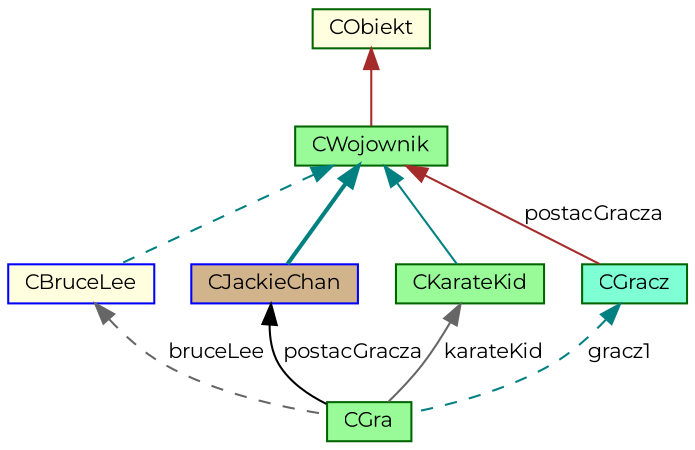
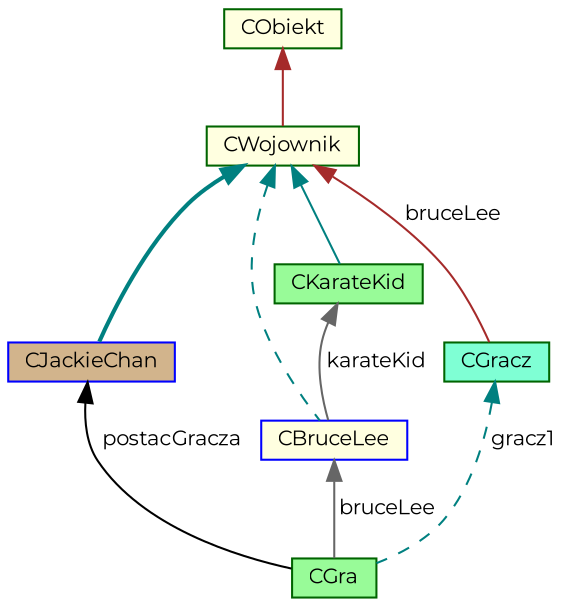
  digraph {
    fontname=Montserrat
    node [color=darkgreen fillcolor=palegreen fontname=Montserrat fontsize=10 shape=record style=filled]
    edge [color=teal dir=back fontname=Montserrat fontsize=10 labelfontname=Helvetica labelfontsize=10 style=solid]
    n1 [fontcolor=black height=0.2 label=CGra width=0.4]
    n2 [color=blue fillcolor=lightyellow height=0.2 label=CBruceLee width=0.4]
-   n3 [height=0.2 label=CWojownik width=0.4]
+   n3 [fillcolor=lightyellow height=0.2 label=CWojownik width=0.4]
    n4 [color=blue fillcolor=tan height=0.2 label=CJackieChan width=0.4]
    n5 [height=0.2 label=CKarateKid width=0.4]
    n6 [fillcolor=aquamarine height=0.2 label=CGracz width=0.4]
    n7 [fillcolor=lightyellow height=0.2 label=CObiekt width=0.4]
-   n2 -> n1 [color=gray40 label=" bruceLee" style=dashed]
+   n2 -> n1 [color=gray40 label=" bruceLee"]
    n3 -> n2 [style=dashed]
    n3 -> n4 [style=bold]
    n3 -> n5
-   n3 -> n6 [color=brown label=" postacGracza"]
+   n3 -> n6 [color=brown label=" bruceLee"]
    n4 -> n1 [color=black label=" postacGracza"]
-   n5 -> n1 [color=gray40 label=" karateKid"]
+   n5 -> n2 [color=gray40 label=" karateKid"]
    n6 -> n1 [label=" gracz1" style=dashed]
    n7 -> n3 [color=brown]
  }
